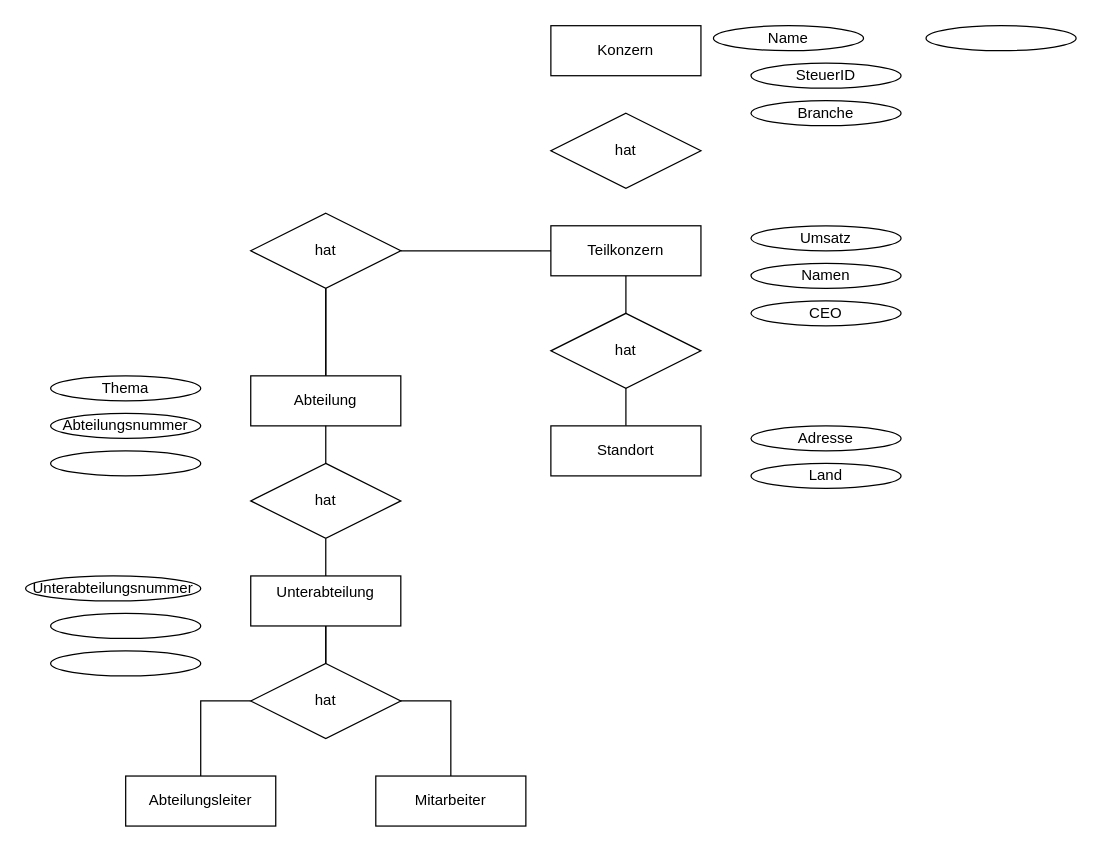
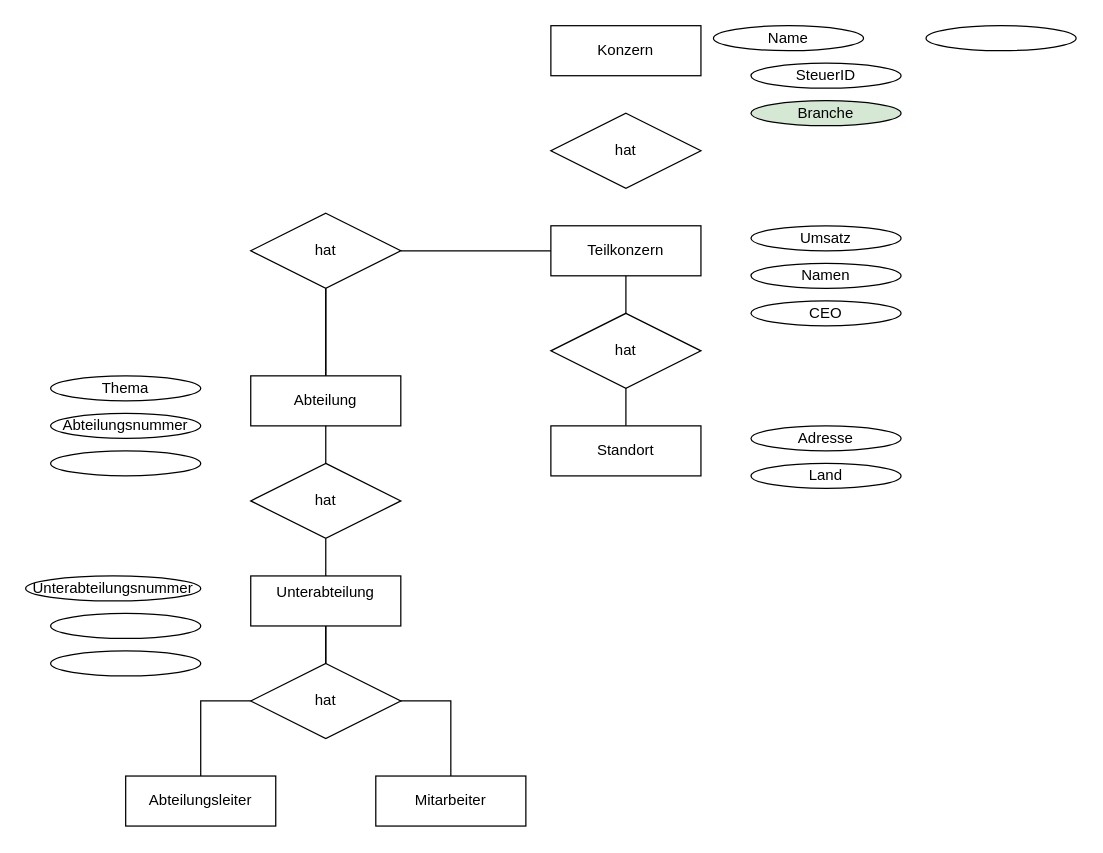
  <mxCell id="0" />
  <mxCell id="1" parent="0" />
  <mxCell id="2" value="Konzern" style="rounded=0;whiteSpace=wrap;html=1;" vertex="1" parent="1"><mxGeometry x="440" y="20" width="120" height="40" as="geometry" /></mxCell>
  <mxCell id="3" value="" style="edgeStyle=orthogonalEdgeStyle;rounded=0;orthogonalLoop=1;jettySize=auto;html=1;endArrow=none;endFill=0;" edge="1" parent="1" source="5" target="12"><mxGeometry relative="1" as="geometry" /></mxCell>
  <mxCell id="4" style="edgeStyle=orthogonalEdgeStyle;rounded=0;orthogonalLoop=1;jettySize=auto;html=1;entryX=0.5;entryY=0;entryDx=0;entryDy=0;endArrow=none;endFill=0;" edge="1" parent="1" source="20" target="11"><mxGeometry relative="1" as="geometry" /></mxCell>
  <mxCell id="5" value="Teilkonzern" style="rounded=0;whiteSpace=wrap;html=1;" vertex="1" parent="1"><mxGeometry x="440" y="180" width="120" height="40" as="geometry" /></mxCell>
  <mxCell id="6" value="Mitarbeiter" style="rounded=0;whiteSpace=wrap;html=1;" vertex="1" parent="1"><mxGeometry x="300" y="620" width="120" height="40" as="geometry" /></mxCell>
  <mxCell id="7" style="edgeStyle=orthogonalEdgeStyle;rounded=0;orthogonalLoop=1;jettySize=auto;html=1;entryX=0.5;entryY=0;entryDx=0;entryDy=0;endArrow=none;endFill=0;" edge="1" parent="1" source="9" target="6"><mxGeometry relative="1" as="geometry" /></mxCell>
  <mxCell id="8" style="edgeStyle=orthogonalEdgeStyle;rounded=0;orthogonalLoop=1;jettySize=auto;html=1;entryX=0.5;entryY=0;entryDx=0;entryDy=0;endArrow=none;endFill=0;exitX=0;exitY=0.5;exitDx=0;exitDy=0;" edge="1" parent="1" source="22" target="13"><mxGeometry relative="1" as="geometry" /></mxCell>
  <mxCell id="9" value="Unterabteilung&lt;div&gt;&lt;br/&gt;&lt;/div&gt;" style="rounded=0;whiteSpace=wrap;html=1;" vertex="1" parent="1"><mxGeometry x="200" y="460" width="120" height="40" as="geometry" /></mxCell>
  <mxCell id="10" value="" style="edgeStyle=orthogonalEdgeStyle;rounded=0;orthogonalLoop=1;jettySize=auto;html=1;endArrow=none;endFill=0;" edge="1" parent="1" source="15" target="9"><mxGeometry relative="1" as="geometry" /></mxCell>
  <mxCell id="11" value="Abteilung" style="rounded=0;whiteSpace=wrap;html=1;" vertex="1" parent="1"><mxGeometry x="200" y="300" width="120" height="40" as="geometry" /></mxCell>
  <mxCell id="12" value="Standort" style="rounded=0;whiteSpace=wrap;html=1;" vertex="1" parent="1"><mxGeometry x="440" y="340" width="120" height="40" as="geometry" /></mxCell>
  <mxCell id="13" value="Abteilungsleiter" style="rounded=0;whiteSpace=wrap;html=1;" vertex="1" parent="1"><mxGeometry x="100" y="620" width="120" height="40" as="geometry" /></mxCell>
  <mxCell id="14" value="" style="edgeStyle=orthogonalEdgeStyle;rounded=0;orthogonalLoop=1;jettySize=auto;html=1;startArrow=none;startFill=0;endArrow=none;endFill=0;" edge="1" parent="1" source="11" target="15"><mxGeometry relative="1" as="geometry"><mxPoint x="260" y="340" as="sourcePoint" /><mxPoint x="260" y="420" as="targetPoint" /></mxGeometry></mxCell>
  <mxCell id="15" value="hat" style="rhombus;whiteSpace=wrap;html=1;" vertex="1" parent="1"><mxGeometry x="200" y="370" width="120" height="60" as="geometry" /></mxCell>
  <mxCell id="16" value="hat" style="rhombus;whiteSpace=wrap;html=1;" vertex="1" parent="1"><mxGeometry x="440" y="90" width="120" height="60" as="geometry" /></mxCell>
  <mxCell id="17" value="hat" style="rhombus;whiteSpace=wrap;html=1;" vertex="1" parent="1"><mxGeometry x="440" y="250" width="120" height="60" as="geometry" /></mxCell>
  <mxCell id="18" value="" style="edgeStyle=orthogonalEdgeStyle;rounded=0;orthogonalLoop=1;jettySize=auto;html=1;endArrow=none;endFill=0;" edge="1" parent="1" source="11" target="20"><mxGeometry relative="1" as="geometry"><mxPoint x="260" y="300" as="sourcePoint" /><mxPoint x="260" y="220" as="targetPoint" /></mxGeometry></mxCell>
  <mxCell id="19" style="edgeStyle=orthogonalEdgeStyle;rounded=0;orthogonalLoop=1;jettySize=auto;html=1;endArrow=none;endFill=0;" edge="1" parent="1" source="20"><mxGeometry relative="1" as="geometry"><mxPoint x="440" y="200" as="targetPoint" /></mxGeometry></mxCell>
  <mxCell id="20" value="hat" style="rhombus;whiteSpace=wrap;html=1;" vertex="1" parent="1"><mxGeometry x="200" y="170" width="120" height="60" as="geometry" /></mxCell>
  <mxCell id="21" value="" style="edgeStyle=orthogonalEdgeStyle;rounded=0;orthogonalLoop=1;jettySize=auto;html=1;entryX=0.5;entryY=0;entryDx=0;entryDy=0;endArrow=none;endFill=0;" edge="1" parent="1" source="9" target="22"><mxGeometry relative="1" as="geometry"><mxPoint x="260" y="500" as="sourcePoint" /><mxPoint x="160" y="620" as="targetPoint" /></mxGeometry></mxCell>
  <mxCell id="22" value="hat" style="rhombus;whiteSpace=wrap;html=1;" vertex="1" parent="1"><mxGeometry x="200" y="530" width="120" height="60" as="geometry" /></mxCell>
  <mxCell id="23" value="" style="ellipse;whiteSpace=wrap;html=1;" vertex="1" parent="1"><mxGeometry x="740" y="20" width="120" height="20" as="geometry" /></mxCell>
- <mxCell id="24" value="Branche" style="ellipse;whiteSpace=wrap;html=1;" vertex="1" parent="1"><mxGeometry x="600" y="80" width="120" height="20" as="geometry" /></mxCell>
+ <mxCell id="24" value="Branche" style="ellipse;whiteSpace=wrap;html=1;fillColor=#d5e8d4;" vertex="1" parent="1"><mxGeometry x="600" y="80" width="120" height="20" as="geometry" /></mxCell>
  <mxCell id="25" value="SteuerID" style="ellipse;whiteSpace=wrap;html=1;" vertex="1" parent="1"><mxGeometry x="600" y="50" width="120" height="20" as="geometry" /></mxCell>
  <mxCell id="26" value="Name" style="ellipse;whiteSpace=wrap;html=1;" vertex="1" parent="1"><mxGeometry x="570" y="20" width="120" height="20" as="geometry" /></mxCell>
  <mxCell id="27" value="Unterabteilungsnummer" style="ellipse;whiteSpace=wrap;html=1;" vertex="1" parent="1"><mxGeometry x="20" y="460" width="140" height="20" as="geometry" /></mxCell>
  <mxCell id="28" value="Land" style="ellipse;whiteSpace=wrap;html=1;" vertex="1" parent="1"><mxGeometry x="600" y="370" width="120" height="20" as="geometry" /></mxCell>
  <mxCell id="29" value="Adresse" style="ellipse;whiteSpace=wrap;html=1;" vertex="1" parent="1"><mxGeometry x="600" y="340" width="120" height="20" as="geometry" /></mxCell>
  <mxCell id="30" value="CEO" style="ellipse;whiteSpace=wrap;html=1;" vertex="1" parent="1"><mxGeometry x="600" y="240" width="120" height="20" as="geometry" /></mxCell>
  <mxCell id="31" value="Namen" style="ellipse;whiteSpace=wrap;html=1;" vertex="1" parent="1"><mxGeometry x="600" y="210" width="120" height="20" as="geometry" /></mxCell>
  <mxCell id="32" value="Umsatz" style="ellipse;whiteSpace=wrap;html=1;" vertex="1" parent="1"><mxGeometry x="600" y="180" width="120" height="20" as="geometry" /></mxCell>
  <mxCell id="33" value="" style="ellipse;whiteSpace=wrap;html=1;" vertex="1" parent="1"><mxGeometry x="40" y="520" width="120" height="20" as="geometry" /></mxCell>
  <mxCell id="34" value="" style="ellipse;whiteSpace=wrap;html=1;" vertex="1" parent="1"><mxGeometry x="40" y="490" width="120" height="20" as="geometry" /></mxCell>
  <mxCell id="35" value="" style="ellipse;whiteSpace=wrap;html=1;" vertex="1" parent="1"><mxGeometry x="40" y="360" width="120" height="20" as="geometry" /></mxCell>
  <mxCell id="36" value="Abteilungsnummer" style="ellipse;whiteSpace=wrap;html=1;" vertex="1" parent="1"><mxGeometry x="40" y="330" width="120" height="20" as="geometry" /></mxCell>
  <mxCell id="37" value="Thema" style="ellipse;whiteSpace=wrap;html=1;" vertex="1" parent="1"><mxGeometry x="40" y="300" width="120" height="20" as="geometry" /></mxCell>
